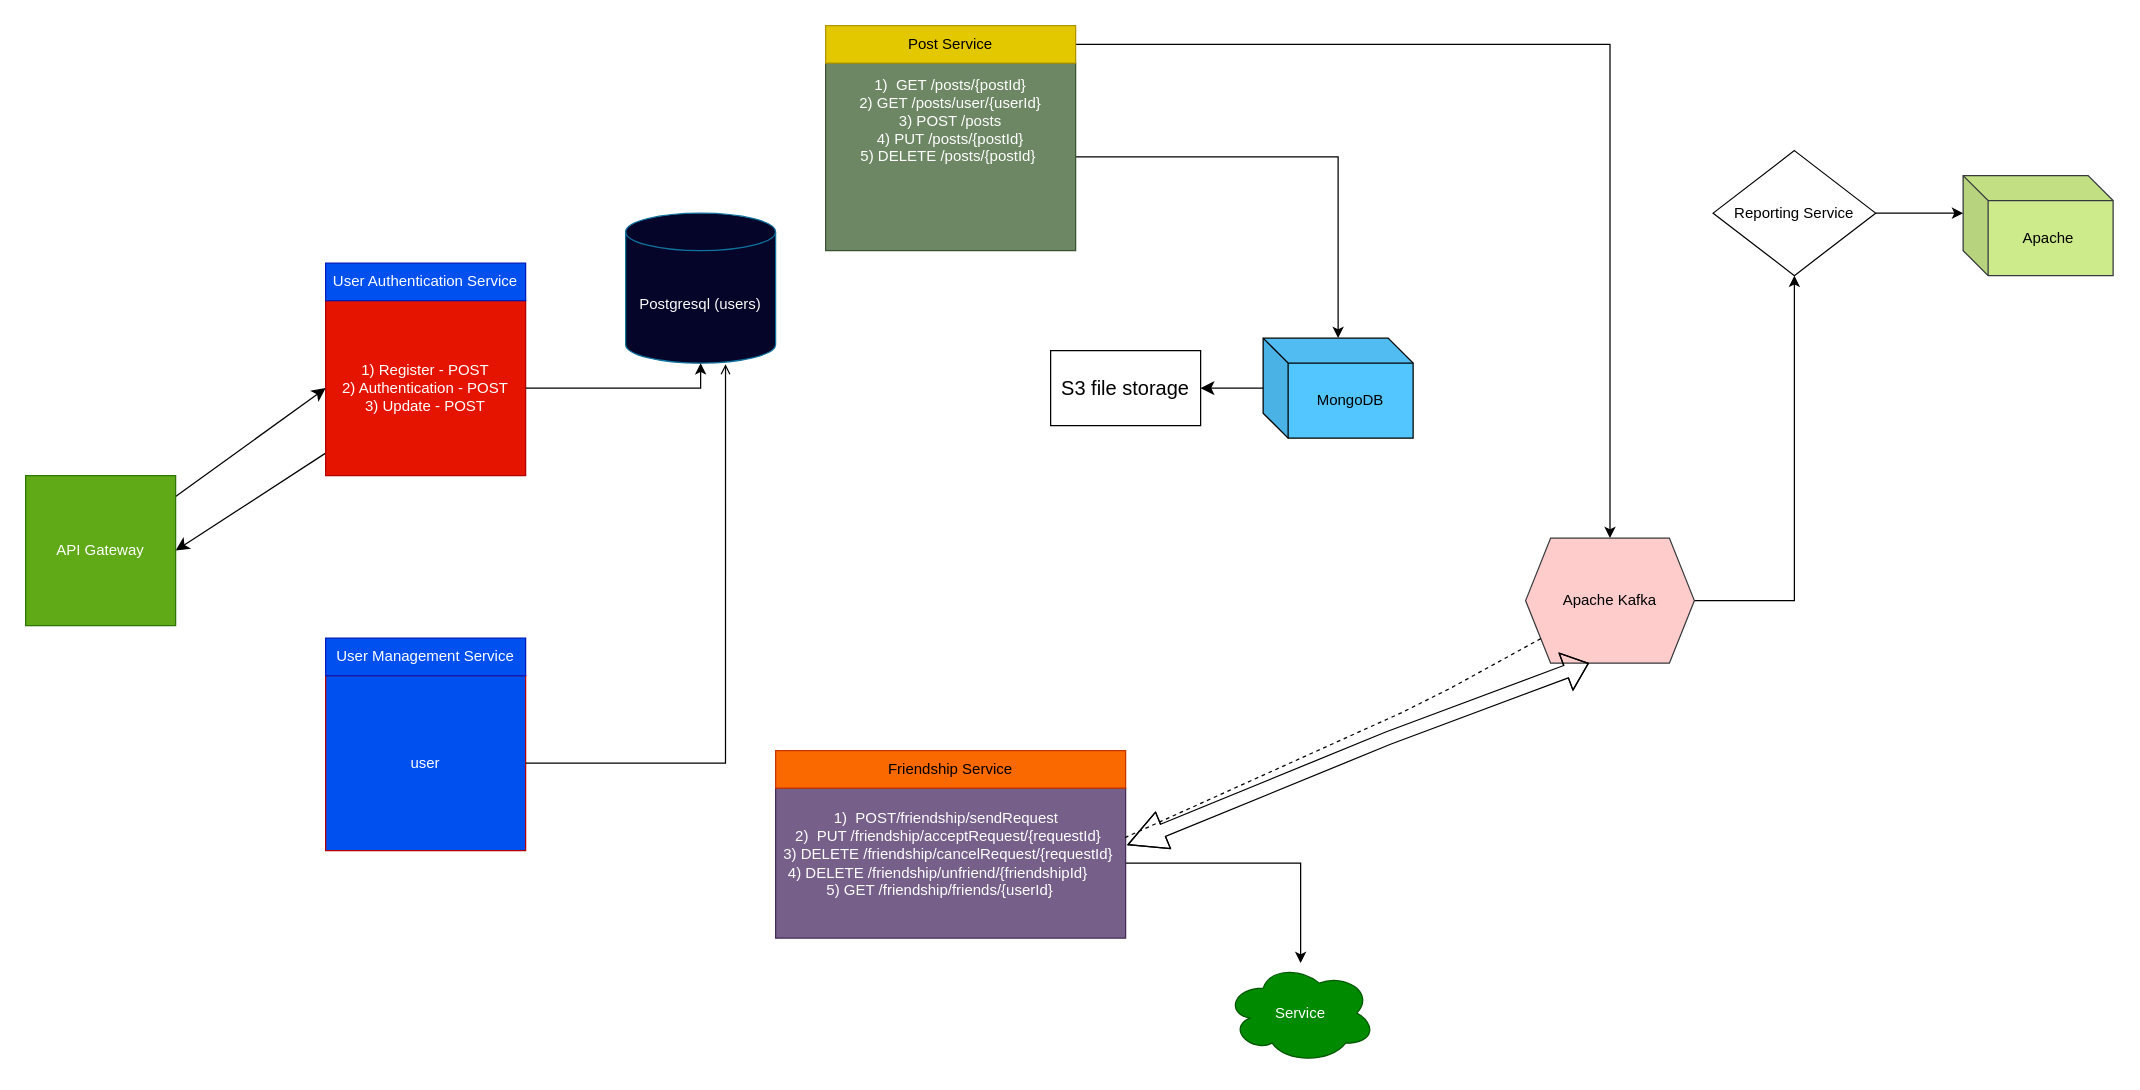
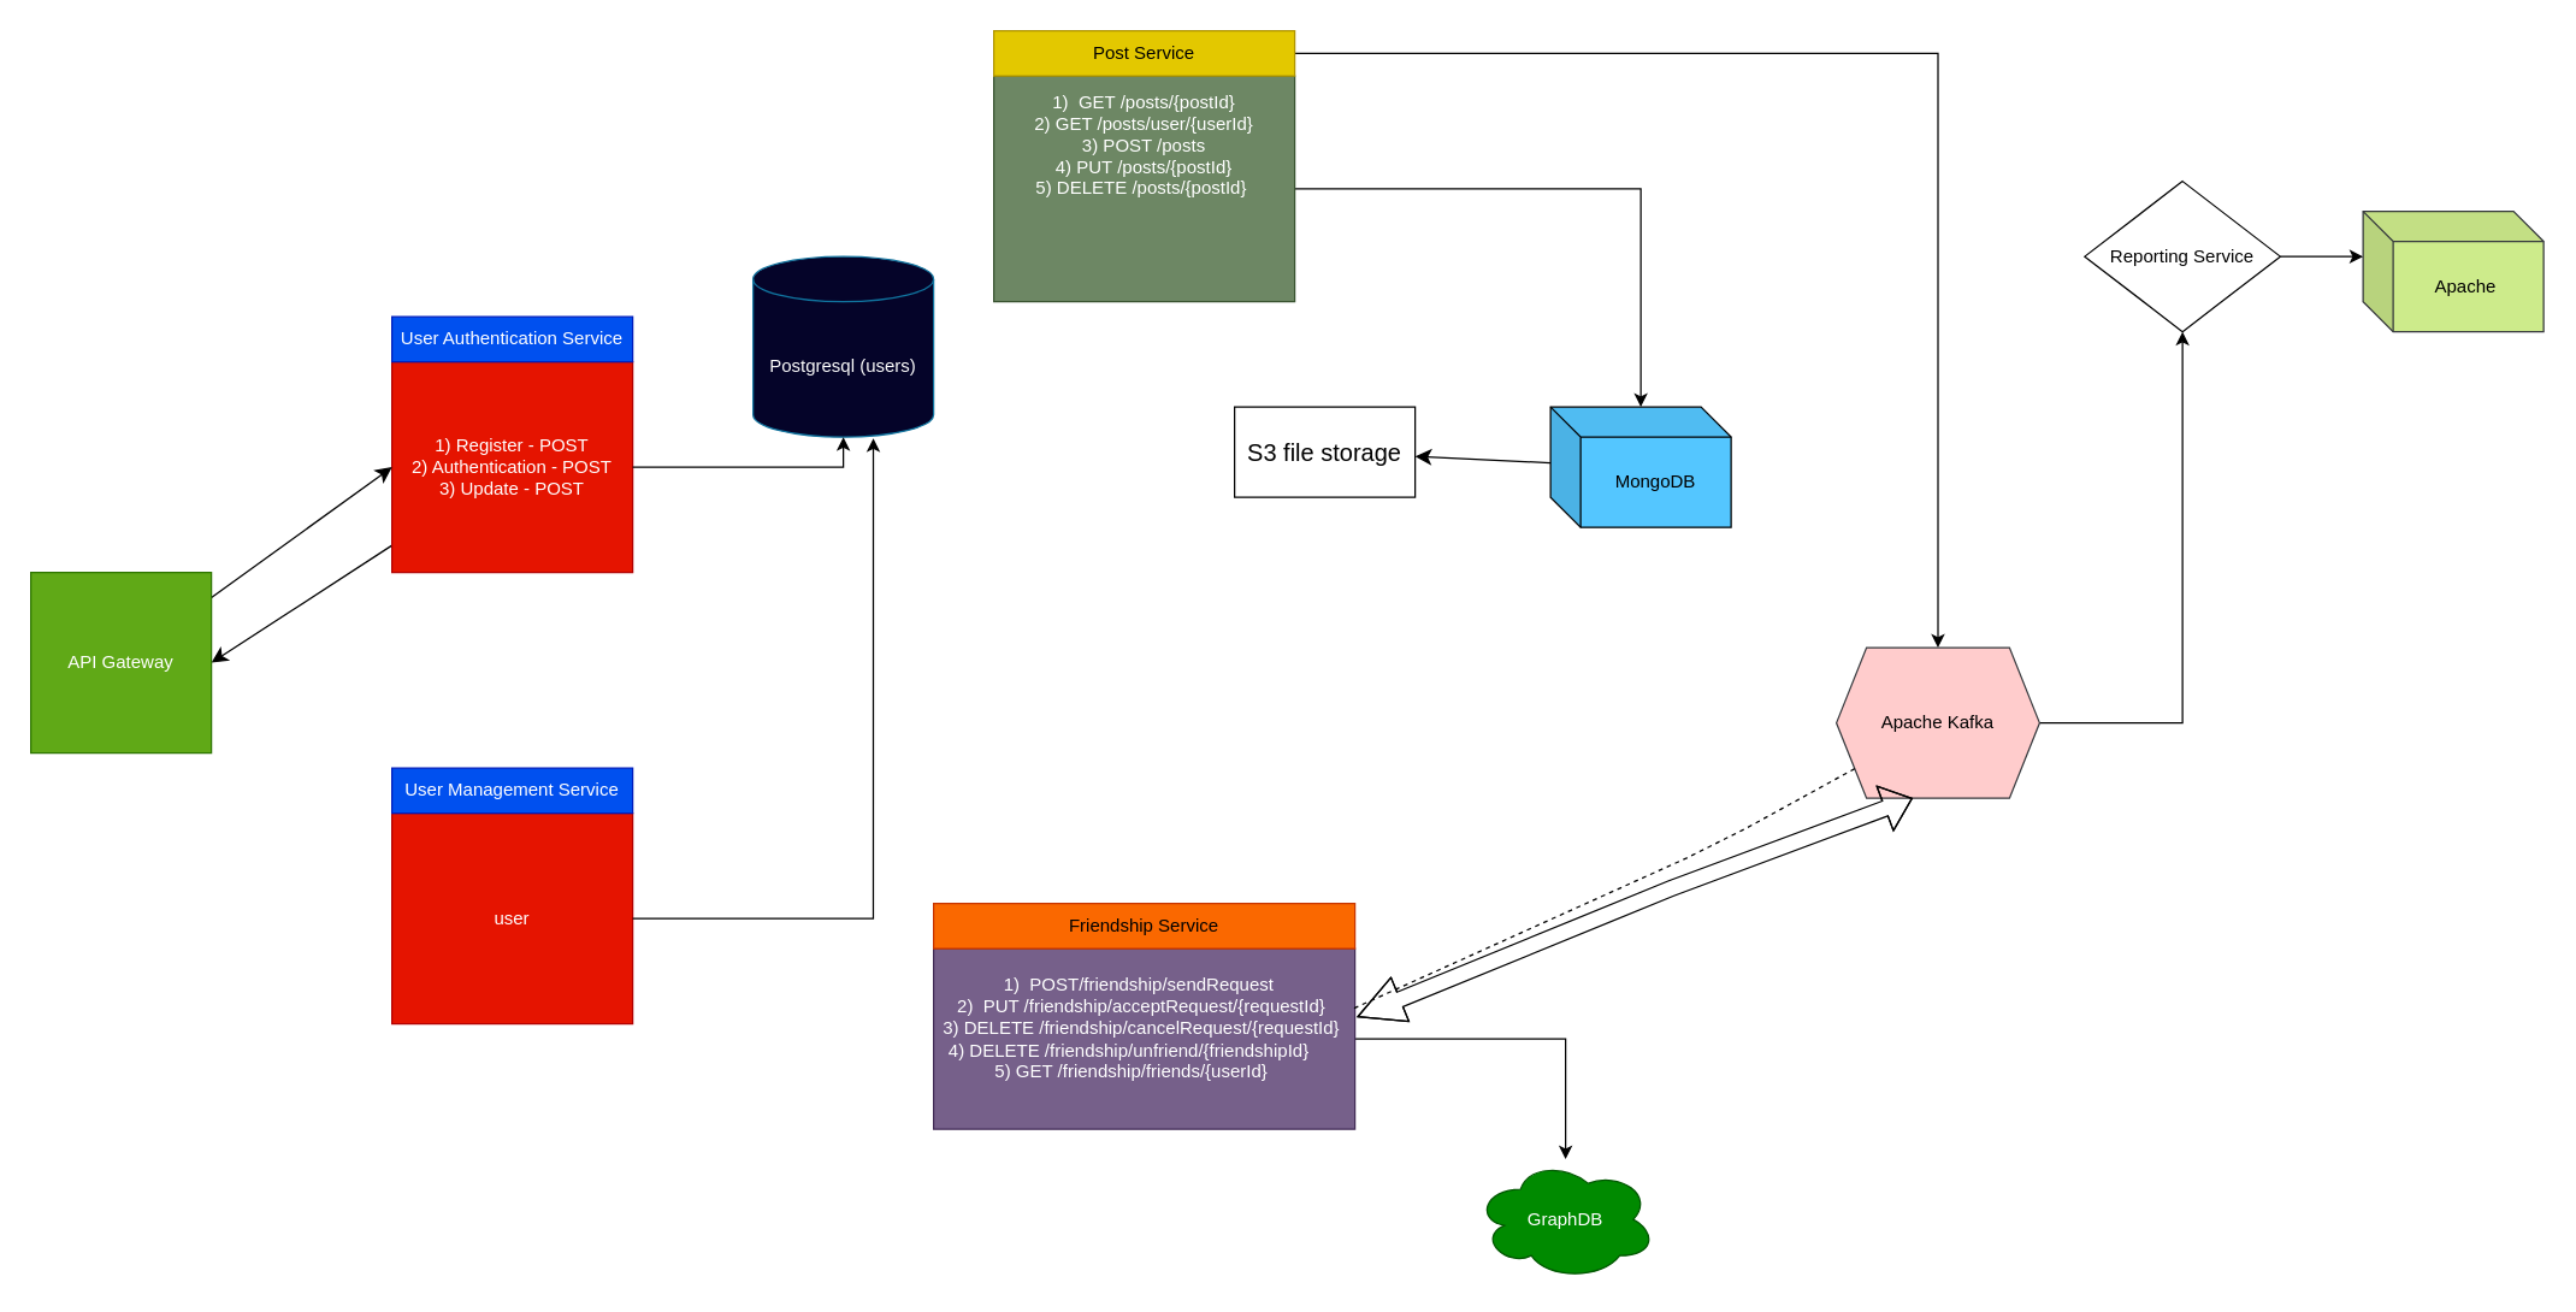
  <mxCell id="0" />
  <mxCell id="1" parent="0" />
  <mxCell id="2" style="edgeStyle=none;curved=1;rounded=0;orthogonalLoop=1;jettySize=auto;html=1;entryX=1;entryY=0.5;entryDx=0;entryDy=0;fontSize=12;startSize=8;endSize=8;" parent="1" source="3" target="6" edge="1"><mxGeometry relative="1" as="geometry" /></mxCell>
  <mxCell id="3" value="1) Register - POST&lt;br&gt;2) Authentication - POST&lt;br&gt;3) Update - POST" style="rounded=0;whiteSpace=wrap;html=1;fillColor=#e51400;strokeColor=#B20000;fontColor=#ffffff;" parent="1" vertex="1"><mxGeometry x="260" y="240" width="160" height="140" as="geometry" /></mxCell>
  <mxCell id="4" value="User Authentication Service" style="text;html=1;strokeColor=#001DBC;fillColor=#0050ef;align=center;verticalAlign=middle;whiteSpace=wrap;rounded=0;fontColor=#ffffff;" parent="1" vertex="1"><mxGeometry x="260" y="210" width="160" height="30" as="geometry" /></mxCell>
  <mxCell id="5" style="edgeStyle=none;curved=1;rounded=0;orthogonalLoop=1;jettySize=auto;html=1;entryX=0;entryY=0.5;entryDx=0;entryDy=0;fontSize=12;startSize=8;endSize=8;" parent="1" source="6" target="3" edge="1"><mxGeometry relative="1" as="geometry" /></mxCell>
  <mxCell id="6" value="API Gateway" style="whiteSpace=wrap;html=1;aspect=fixed;fillColor=#60a917;fontColor=#ffffff;strokeColor=#2D7600;" parent="1" vertex="1"><mxGeometry x="20" y="380" width="120" height="120" as="geometry" /></mxCell>
- <mxCell id="7" value="user" style="rounded=0;whiteSpace=wrap;html=1;fillColor=#0050ef;strokeColor=#B20000;fontColor=#ffffff;" parent="1" vertex="1"><mxGeometry x="260" y="540" width="160" height="140" as="geometry" /></mxCell>
+ <mxCell id="7" value="user" style="rounded=0;whiteSpace=wrap;html=1;fillColor=#e51400;strokeColor=#B20000;fontColor=#ffffff;" parent="1" vertex="1"><mxGeometry x="260" y="540" width="160" height="140" as="geometry" /></mxCell>
  <mxCell id="8" value="User Management Service" style="text;html=1;strokeColor=#001DBC;fillColor=#0050ef;align=center;verticalAlign=middle;whiteSpace=wrap;rounded=0;fontColor=#ffffff;" parent="1" vertex="1"><mxGeometry x="260" y="510" width="160" height="30" as="geometry" /></mxCell>
  <mxCell id="9" value="Postgresql (users)" style="shape=cylinder3;whiteSpace=wrap;html=1;boundedLbl=1;backgroundOutline=1;size=15;fillColor=#050429;strokeColor=#10739e;fontColor=#FCFCFC;" parent="1" vertex="1"><mxGeometry x="500" y="170" width="120" height="120" as="geometry" /></mxCell>
  <mxCell id="10" style="edgeStyle=orthogonalEdgeStyle;rounded=0;orthogonalLoop=1;jettySize=auto;html=1;entryX=0.5;entryY=1;entryDx=0;entryDy=0;entryPerimeter=0;" parent="1" source="3" target="9" edge="1"><mxGeometry relative="1" as="geometry" /></mxCell>
- <mxCell id="11" style="edgeStyle=orthogonalEdgeStyle;rounded=0;orthogonalLoop=1;jettySize=auto;html=1;entryX=0.666;entryY=1.007;entryDx=0;entryDy=0;entryPerimeter=0;endArrow=open;" parent="1" source="7" target="9" edge="1"><mxGeometry relative="1" as="geometry" /></mxCell>
+ <mxCell id="11" style="edgeStyle=orthogonalEdgeStyle;rounded=0;orthogonalLoop=1;jettySize=auto;html=1;entryX=0.666;entryY=1.007;entryDx=0;entryDy=0;entryPerimeter=0;" parent="1" source="7" target="9" edge="1"><mxGeometry relative="1" as="geometry" /></mxCell>
  <mxCell id="12" style="edgeStyle=orthogonalEdgeStyle;rounded=0;orthogonalLoop=1;jettySize=auto;html=1;" parent="1" source="13" target="20" edge="1"><mxGeometry relative="1" as="geometry" /></mxCell>
  <mxCell id="13" value="1)&amp;nbsp; GET /posts/{postId}&lt;br&gt;2) GET /posts/user/{userId}&lt;br&gt;3) POST /posts&lt;br&gt;4) PUT   /posts/{postId}&lt;br&gt;5) DELETE /posts/{postId}&amp;nbsp;&lt;br&gt;&amp;nbsp; &amp;nbsp;&lt;br&gt;&amp;nbsp;&lt;br&gt;&amp;nbsp;&lt;br&gt;&amp;nbsp;&amp;nbsp;" style="rounded=0;whiteSpace=wrap;html=1;fillColor=#6d8764;strokeColor=#3A5431;fontColor=#ffffff;" parent="1" vertex="1"><mxGeometry x="660" y="50" width="200" height="150" as="geometry" /></mxCell>
  <mxCell id="14" style="edgeStyle=orthogonalEdgeStyle;rounded=0;orthogonalLoop=1;jettySize=auto;html=1;entryX=0.5;entryY=0;entryDx=0;entryDy=0;" parent="1" source="15" target="23" edge="1"><mxGeometry relative="1" as="geometry" /></mxCell>
  <mxCell id="15" value="Post Service" style="text;html=1;strokeColor=#B09500;fillColor=#e3c800;align=center;verticalAlign=middle;whiteSpace=wrap;rounded=0;fontColor=#000000;" parent="1" vertex="1"><mxGeometry x="660" y="20" width="200" height="30" as="geometry" /></mxCell>
  <mxCell id="16" style="edgeStyle=orthogonalEdgeStyle;rounded=0;orthogonalLoop=1;jettySize=auto;html=1;" parent="1" source="17" target="21" edge="1"><mxGeometry relative="1" as="geometry" /></mxCell>
  <mxCell id="17" value="&lt;br&gt;&lt;br&gt;&lt;br&gt;1)&amp;nbsp; POST/friendship/sendRequest&amp;nbsp;&amp;nbsp;&lt;br&gt;2)&amp;nbsp; PUT /friendship/acceptRequest/{requestId}&amp;nbsp;&lt;br&gt;3) DELETE /friendship/cancelRequest/{requestId}&amp;nbsp;&lt;br&gt;4) DELETE   /friendship/unfriend/{friendshipId}&amp;nbsp; &amp;nbsp; &amp;nbsp;&amp;nbsp;&lt;br&gt;5) GET   /friendship/friends/{userId}&amp;nbsp; &amp;nbsp; &amp;nbsp;&lt;br&gt;&amp;nbsp; &amp;nbsp;&lt;br&gt;&amp;nbsp;&lt;br&gt;&amp;nbsp;&lt;br&gt;&amp;nbsp;&amp;nbsp;" style="rounded=0;whiteSpace=wrap;html=1;fillColor=#76608a;strokeColor=#432D57;fontColor=#ffffff;" parent="1" vertex="1"><mxGeometry x="620" y="630" width="280" height="120" as="geometry" /></mxCell>
  <mxCell id="18" value="Friendship Service" style="text;html=1;strokeColor=#C73500;fillColor=#fa6800;align=center;verticalAlign=middle;whiteSpace=wrap;rounded=0;fontColor=#000000;" parent="1" vertex="1"><mxGeometry x="620" y="600" width="280" height="30" as="geometry" /></mxCell>
  <mxCell id="19" value="" style="edgeStyle=none;curved=1;rounded=0;orthogonalLoop=1;jettySize=auto;html=1;fontSize=12;startSize=8;endSize=8;" parent="1" source="20" target="29" edge="1"><mxGeometry relative="1" as="geometry" /></mxCell>
- <mxCell id="20" value="MongoDB" style="shape=cube;whiteSpace=wrap;html=1;boundedLbl=1;backgroundOutline=1;darkOpacity=0.05;darkOpacity2=0.1;fillColor=#54C6FF;" parent="1" vertex="1"><mxGeometry x="1010" y="270" width="120" height="80" as="geometry" /></mxCell>
- <mxCell id="21" value="Service" style="ellipse;shape=cloud;whiteSpace=wrap;html=1;fillColor=#008a00;fontColor=#ffffff;strokeColor=#005700;" parent="1" vertex="1"><mxGeometry x="980" y="770" width="120" height="80" as="geometry" /></mxCell>
+ <mxCell id="20" value="MongoDB" style="shape=cube;whiteSpace=wrap;html=1;boundedLbl=1;backgroundOutline=1;darkOpacity=0.05;darkOpacity2=0.1;fillColor=#54C6FF;" parent="1" vertex="1"><mxGeometry x="1030" y="270" width="120" height="80" as="geometry" /></mxCell>
+ <mxCell id="21" value="GraphDB" style="ellipse;shape=cloud;whiteSpace=wrap;html=1;fillColor=#008a00;fontColor=#ffffff;strokeColor=#005700;" parent="1" vertex="1"><mxGeometry x="980" y="770" width="120" height="80" as="geometry" /></mxCell>
  <mxCell id="22" style="edgeStyle=orthogonalEdgeStyle;rounded=0;orthogonalLoop=1;jettySize=auto;html=1;entryX=0.5;entryY=1;entryDx=0;entryDy=0;" parent="1" source="23" target="24" edge="1"><mxGeometry relative="1" as="geometry" /></mxCell>
  <mxCell id="23" value="Apache Kafka" style="shape=hexagon;perimeter=hexagonPerimeter2;whiteSpace=wrap;html=1;fixedSize=1;fillColor=#ffcccc;strokeColor=#36393d;" parent="1" vertex="1"><mxGeometry x="1220" y="430" width="135" height="100" as="geometry" /></mxCell>
- <mxCell id="24" value="Reporting Service" style="rhombus;whiteSpace=wrap;html=1;" parent="1" vertex="1"><mxGeometry x="1370" y="120" width="130" height="100" as="geometry" /></mxCell>
+ <mxCell id="24" value="Reporting Service" style="rhombus;whiteSpace=wrap;html=1;" parent="1" vertex="1"><mxGeometry x="1385" y="120" width="130" height="100" as="geometry" /></mxCell>
  <mxCell id="25" value="Apache&amp;nbsp;" style="shape=cube;whiteSpace=wrap;html=1;boundedLbl=1;backgroundOutline=1;darkOpacity=0.05;darkOpacity2=0.1;fillColor=#cdeb8b;strokeColor=#36393d;" parent="1" vertex="1"><mxGeometry x="1570" y="140" width="120" height="80" as="geometry" /></mxCell>
  <mxCell id="26" value="" style="endArrow=none;dashed=1;html=1;rounded=0;exitX=0.998;exitY=0.33;exitDx=0;exitDy=0;exitPerimeter=0;" parent="1" source="17" target="23" edge="1"><mxGeometry width="50" height="50" relative="1" as="geometry"><mxPoint x="950" y="570" as="sourcePoint" /><mxPoint x="1000" y="520" as="targetPoint" /><Array as="points"><mxPoint x="1120" y="570" /><mxPoint x="1160" y="550" /></Array></mxGeometry></mxCell>
  <mxCell id="27" style="edgeStyle=orthogonalEdgeStyle;rounded=0;orthogonalLoop=1;jettySize=auto;html=1;entryX=0;entryY=0;entryDx=0;entryDy=30;entryPerimeter=0;" parent="1" source="24" target="25" edge="1"><mxGeometry relative="1" as="geometry" /></mxCell>
  <mxCell id="28" value="" style="shape=flexArrow;endArrow=classic;startArrow=classic;html=1;rounded=0;width=10.526;startSize=9.768;exitX=1.005;exitY=0.379;exitDx=0;exitDy=0;exitPerimeter=0;entryX=0.375;entryY=1;entryDx=0;entryDy=0;" parent="1" source="17" target="23" edge="1"><mxGeometry width="100" height="100" relative="1" as="geometry"><mxPoint x="1035" y="610" as="sourcePoint" /><mxPoint x="1135" y="510" as="targetPoint" /><Array as="points"><mxPoint x="1110" y="590" /></Array></mxGeometry></mxCell>
- <mxCell id="29" value="S3 file storage" style="whiteSpace=wrap;html=1;fontSize=16;" parent="1" vertex="1"><mxGeometry x="840" y="280" width="120" height="60" as="geometry" /></mxCell>
+ <mxCell id="29" value="S3 file storage" style="whiteSpace=wrap;html=1;fontSize=16;" parent="1" vertex="1"><mxGeometry x="820" y="270" width="120" height="60" as="geometry" /></mxCell>
